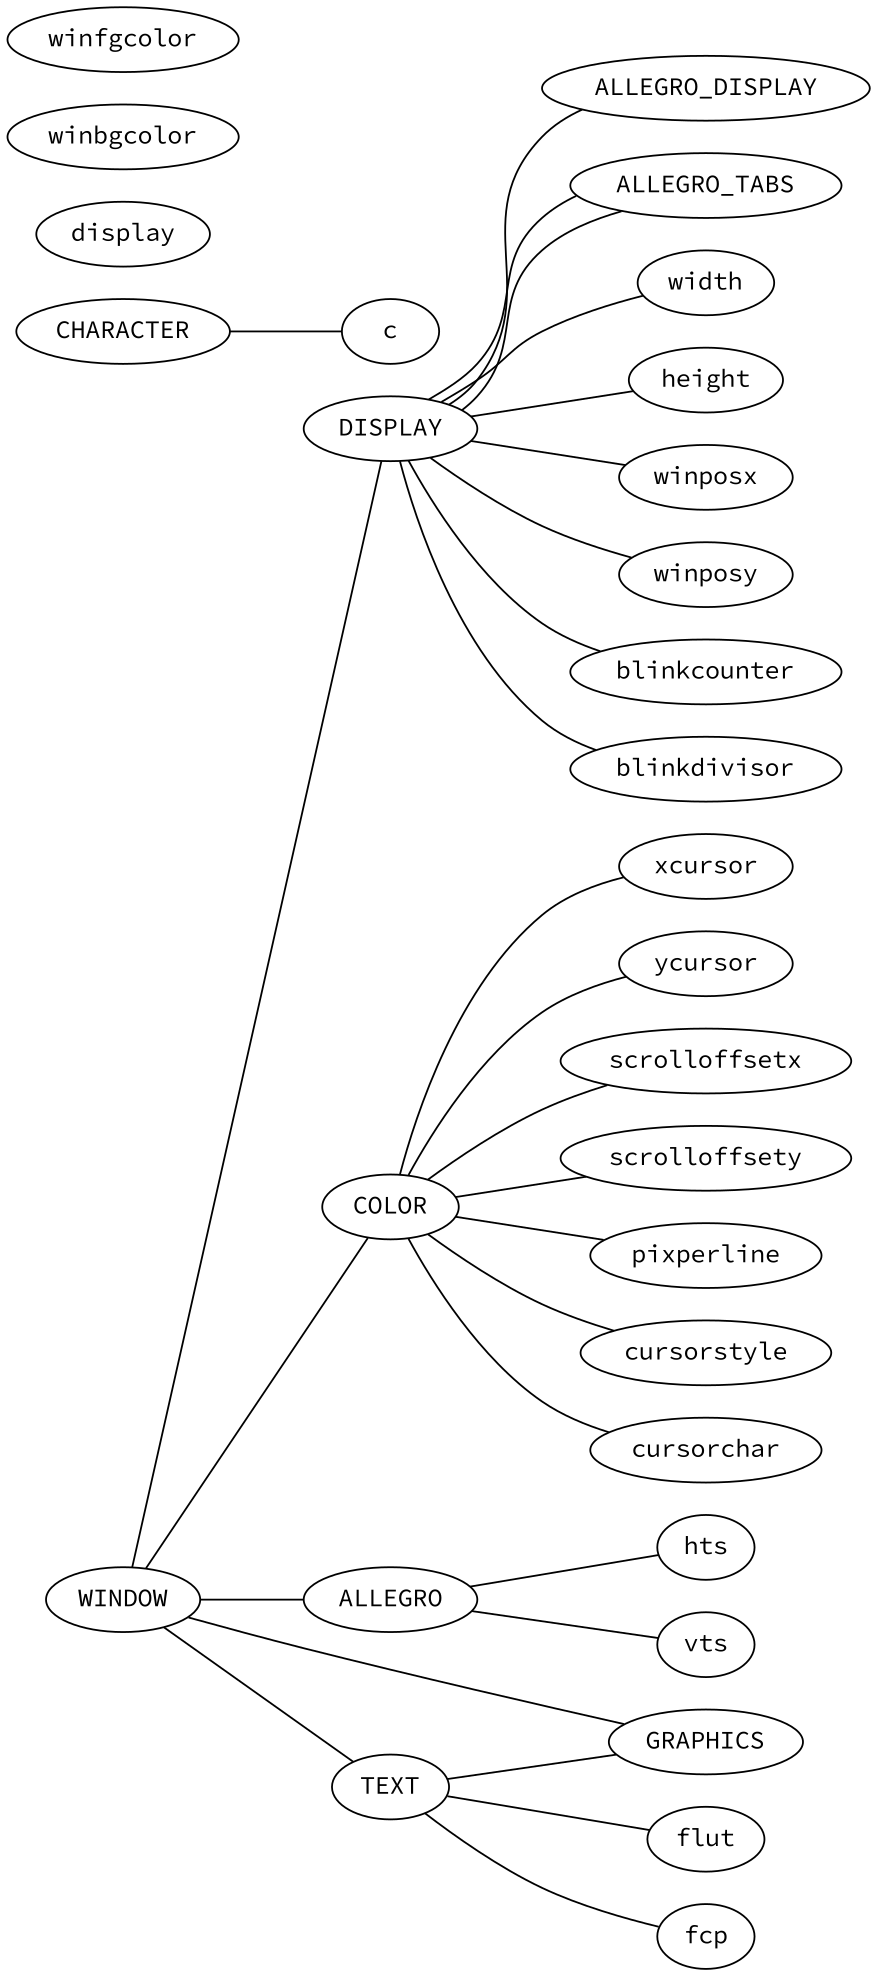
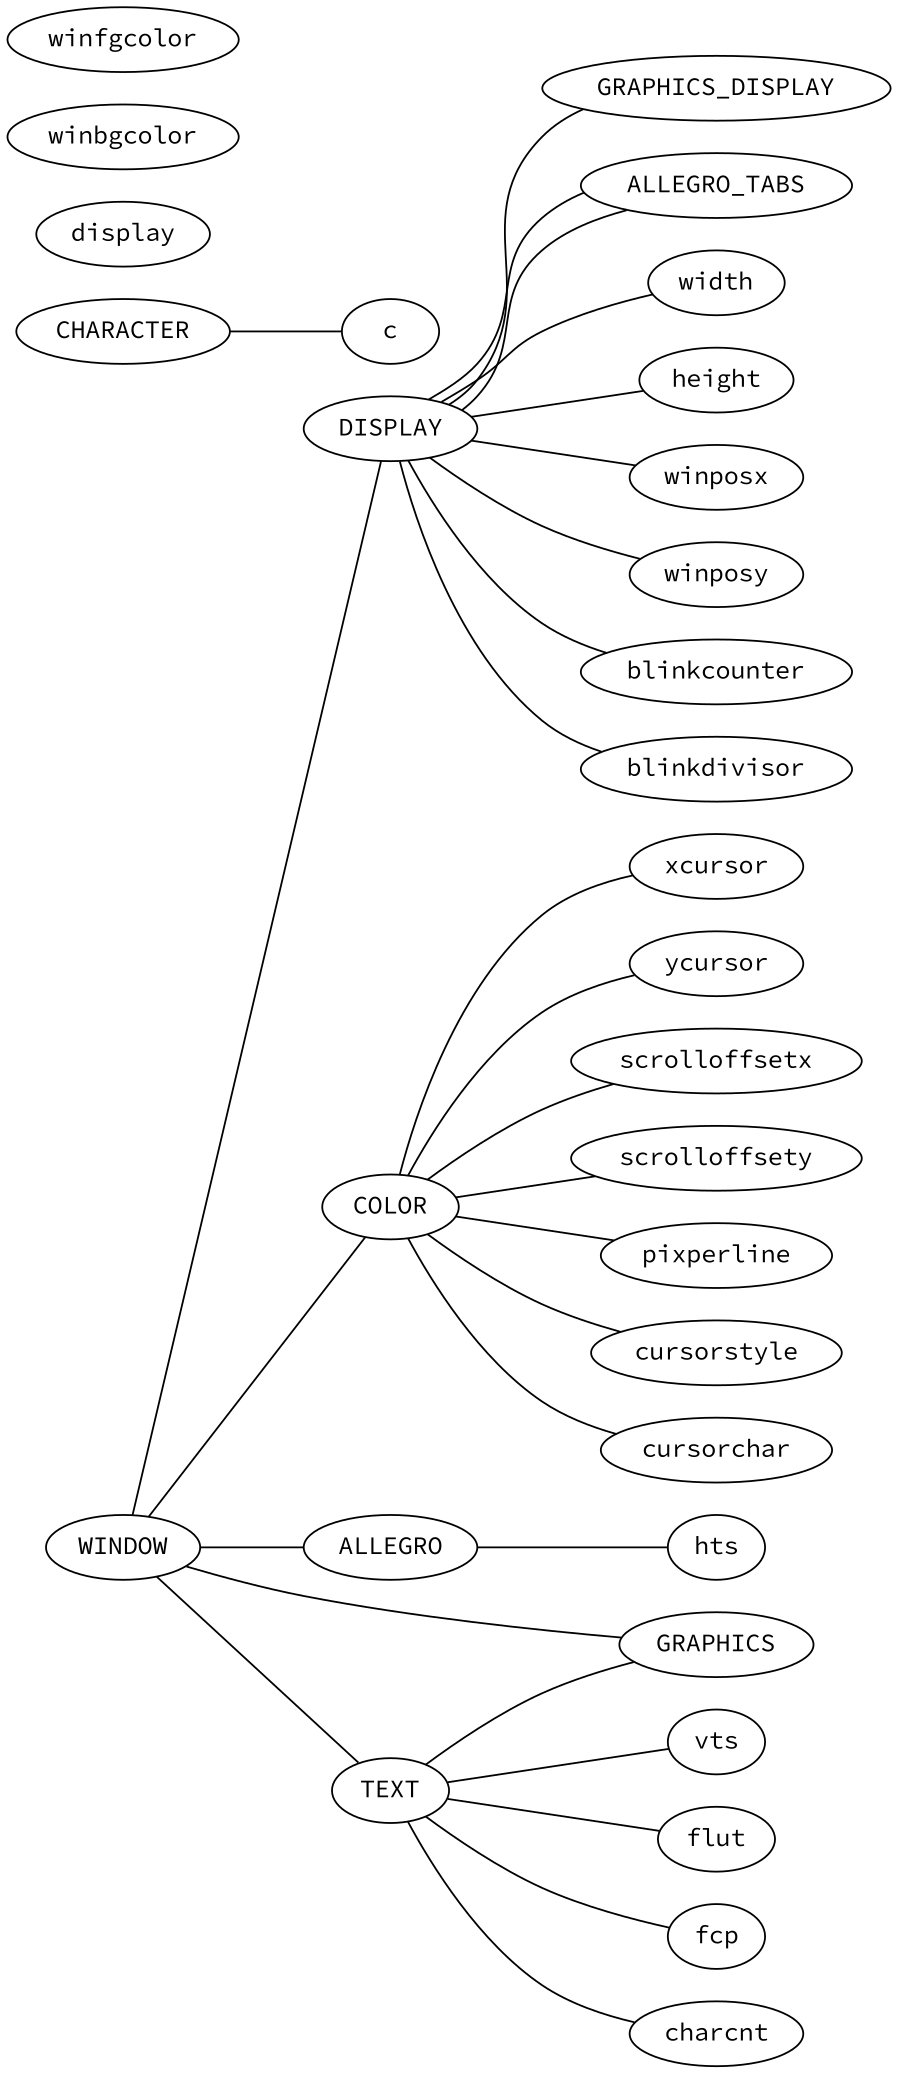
  graph {
    fontname="Source Code Pro"
    rankdir=LR
    node [fontname="Source Code Pro"]
    edge [fontname="Source Code Pro"]
    WINDOW
    DISPLAY
    n3 [label=COLOR]
    n4 [label=ALLEGRO]
    TEXT
    GRAPHICS
-   ALLEGRO_DISPLAY
+   ALLEGRO_DISPLAY [label=GRAPHICS_DISPLAY]
    n8 [label=ALLEGRO_TABS]
    width
    height
    winposx
    winposy
    blinkcounter
    blinkdivisor
    xcursor
    ycursor
    scrolloffsetx
    scrolloffsety
    pixperline
    cursorstyle
    cursorchar
    hts
    vts
    flut
    fcp
+   charcnt
    CHARACTER
    c
    display
    winbgcolor
    winfgcolor
    WINDOW -- DISPLAY
    WINDOW -- n3
    WINDOW -- n4
    WINDOW -- TEXT
    WINDOW -- GRAPHICS
    DISPLAY -- ALLEGRO_DISPLAY
    DISPLAY -- n8
    DISPLAY -- n8
    DISPLAY -- width
    DISPLAY -- height
    DISPLAY -- winposx
    DISPLAY -- winposy
    DISPLAY -- blinkcounter
    DISPLAY -- blinkdivisor
    n3 -- xcursor
    n3 -- ycursor
    n3 -- scrolloffsetx
    n3 -- scrolloffsety
    n3 -- pixperline
    n3 -- cursorstyle
    n3 -- cursorchar
    n4 -- hts
-   n4 -- vts
+   TEXT -- vts
    TEXT -- GRAPHICS
    TEXT -- flut
    TEXT -- fcp
+   TEXT -- charcnt
    CHARACTER -- c
  }
